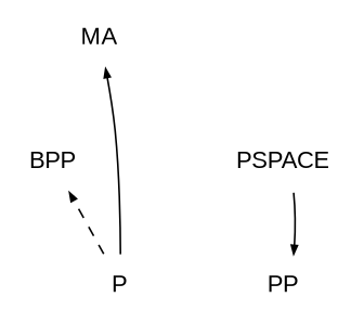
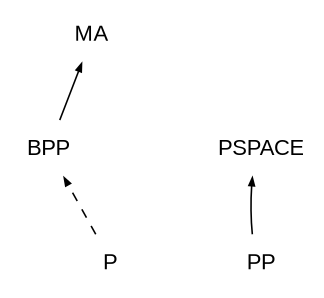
  digraph {
    fontname="Liberation Sans"
    rankdir=BT
    node [fontname="Liberation Sans" shape=plaintext]
    edge [arrowsize=0.5 fontname="Liberation Sans"]
    P
    BPP
    MA
    PP
    PSPACE
    P -> BPP [style=dashed]
-   P -> MA
-   PSPACE -> PP
+   BPP -> MA
+   PP -> PSPACE
  }
